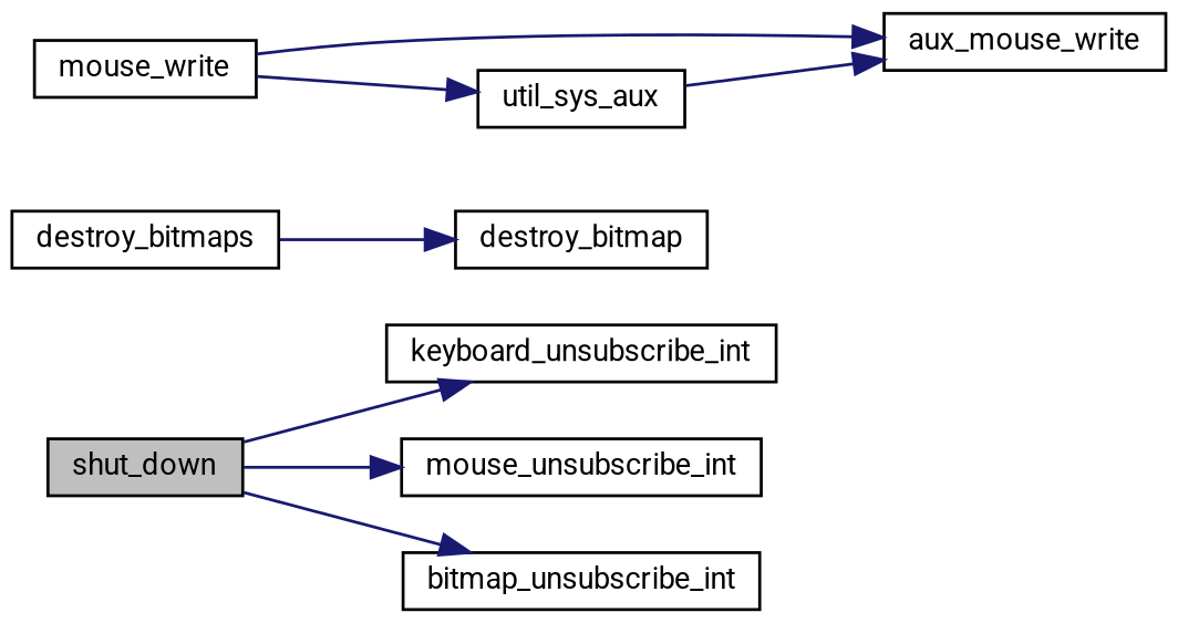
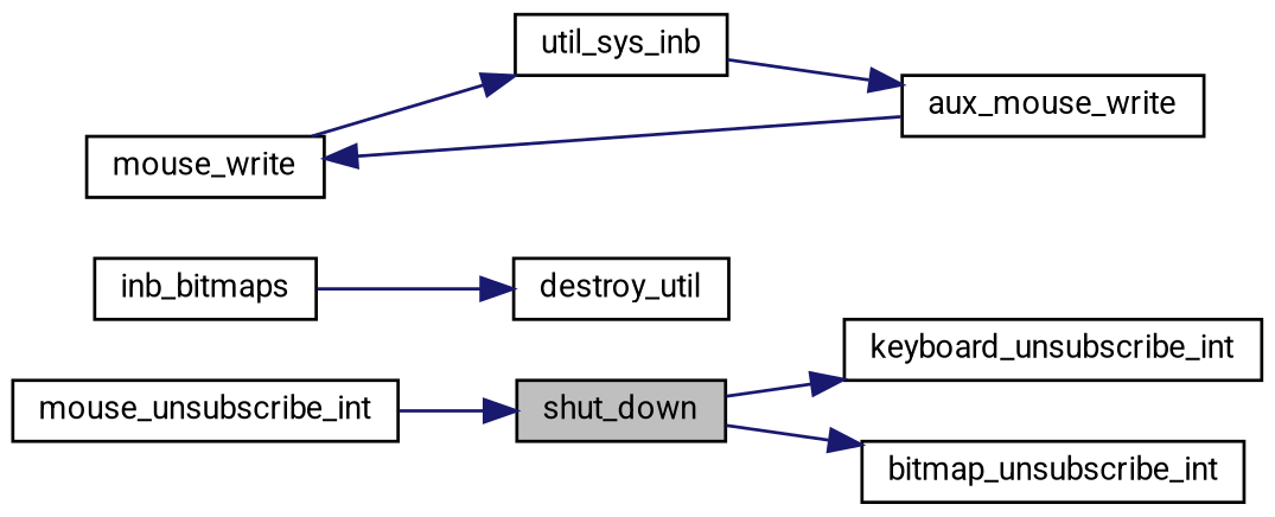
  digraph {
    fontname=Roboto
    rankdir=LR
    node [color=black fillcolor=white fontname=Roboto fontsize=10 shape=record style=filled]
    edge [color=midnightblue fontname=Roboto fontsize=10 labelfontname=Helvetica labelfontsize=10 style=solid]
    n1 [fillcolor=grey75 fontcolor=black height=0.2 label=shut_down width=0.4]
    n2 [height=0.2 label=keyboard_unsubscribe_int width=0.4]
    n3 [height=0.2 label=mouse_unsubscribe_int width=0.4]
    n4 [height=0.2 label=bitmap_unsubscribe_int width=0.4]
-   n5 [height=0.2 label=destroy_bitmaps width=0.4]
-   n6 [height=0.2 label=destroy_bitmap width=0.4]
+   n5 [height=0.2 label=inb_bitmaps width=0.4]
+   n6 [height=0.2 label=destroy_util width=0.4]
    n7 [height=0.2 label=mouse_write width=0.4]
    n8 [height=0.2 label=aux_mouse_write width=0.4]
-   n9 [height=0.2 label=util_sys_aux width=0.4]
+   n9 [height=0.2 label=util_sys_inb width=0.4]
    n1 -> n2
-   n1 -> n3
+   n3 -> n1
    n1 -> n4
    n5 -> n6
-   n7 -> n8
+   n8 -> n7
    n7 -> n9
    n9 -> n8
  }
